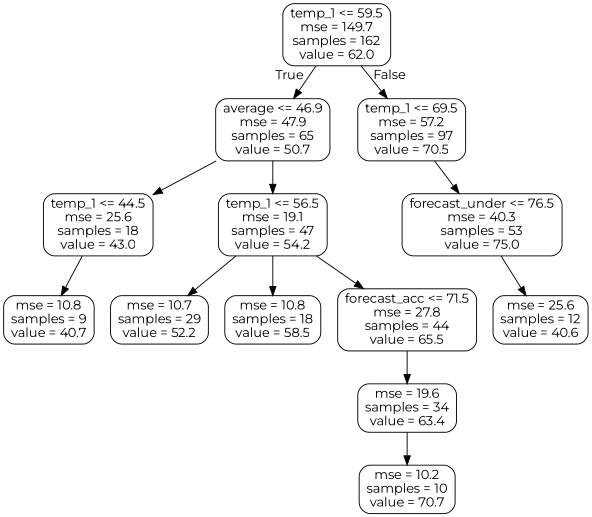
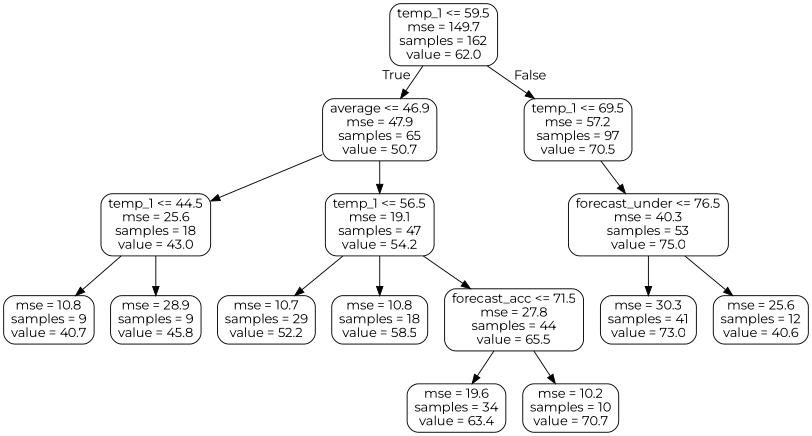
  digraph {
    fontname=Montserrat
    node [color=black fontname=Montserrat shape=box style=rounded]
    edge [fontname=Montserrat]
    n1 [label="temp_1 <= 59.5\nmse = 149.7\nsamples = 162\nvalue = 62.0"]
    n2 [label="average <= 46.9\nmse = 47.9\nsamples = 65\nvalue = 50.7"]
    n3 [label="temp_1 <= 69.5\nmse = 57.2\nsamples = 97\nvalue = 70.5"]
    n4 [label="temp_1 <= 44.5\nmse = 25.6\nsamples = 18\nvalue = 43.0"]
    n5 [label="temp_1 <= 56.5\nmse = 19.1\nsamples = 47\nvalue = 54.2"]
    n6 [label="forecast_under <= 76.5\nmse = 40.3\nsamples = 53\nvalue = 75.0"]
    n7 [label="mse = 10.8\nsamples = 9\nvalue = 40.7"]
+   n8 [label="mse = 28.9\nsamples = 9\nvalue = 45.8"]
    n9 [label="mse = 10.7\nsamples = 29\nvalue = 52.2"]
    n10 [label="mse = 10.8\nsamples = 18\nvalue = 58.5"]
    n11 [label="forecast_acc <= 71.5\nmse = 27.8\nsamples = 44\nvalue = 65.5"]
    n12 [label="mse = 19.6\nsamples = 34\nvalue = 63.4"]
    n13 [label="mse = 10.2\nsamples = 10\nvalue = 70.7"]
+   n14 [label="mse = 30.3\nsamples = 41\nvalue = 73.0"]
    n15 [label="mse = 25.6\nsamples = 12\nvalue = 40.6"]
    n1 -> n2 [headlabel=True labelangle=45 labeldistance=2.5]
    n1 -> n3 [headlabel=False labelangle=-45 labeldistance=2.5]
    n2 -> n4
    n2 -> n5
    n3 -> n6
    n4 -> n7
+   n4 -> n8
    n5 -> n9
    n5 -> n10
    n5 -> n11
+   n6 -> n14
    n6 -> n15
    n11 -> n12
-   n12 -> n13
+   n11 -> n13
  }
